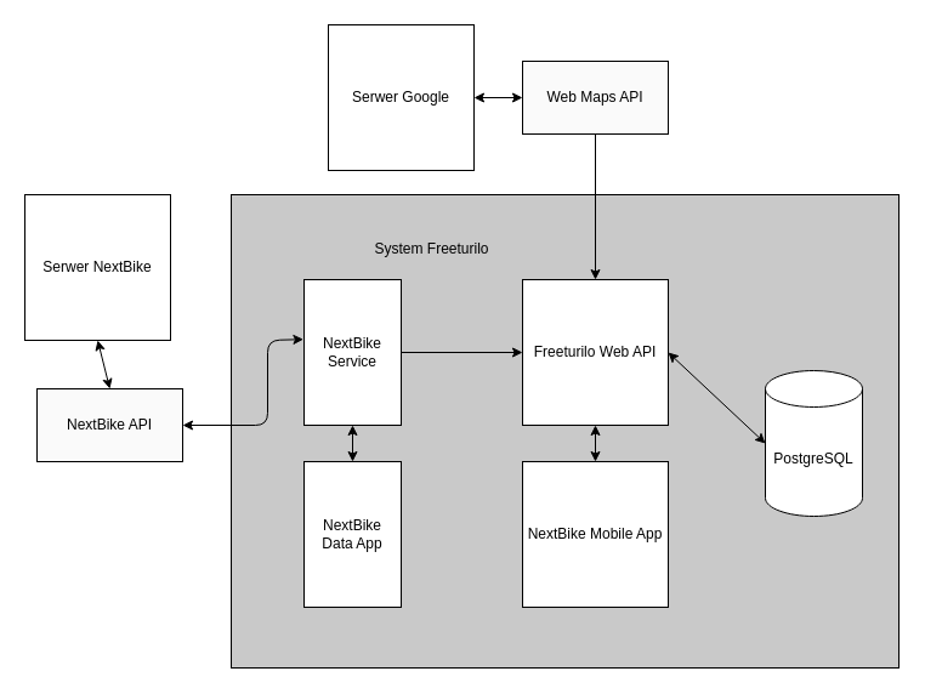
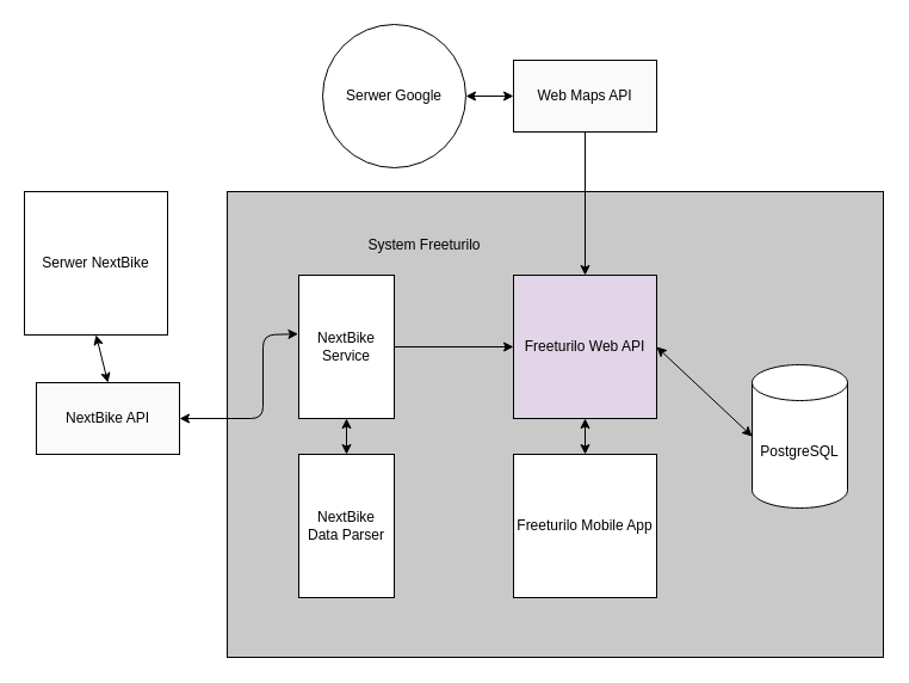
  <mxCell id="0" />
  <mxCell id="1" parent="0" />
  <mxCell id="2" value="" style="rounded=0;whiteSpace=wrap;html=1;fillColor=#C9C9C9;" parent="1" vertex="1"><mxGeometry x="190" y="160" width="550" height="390" as="geometry" /></mxCell>
  <mxCell id="3" value="Serwer NextBike" style="rounded=0;whiteSpace=wrap;html=1;" parent="1" vertex="1"><mxGeometry x="20" y="160" width="120" height="120" as="geometry" /></mxCell>
  <mxCell id="4" value="NextBike Service" style="rounded=0;whiteSpace=wrap;html=1;" parent="1" vertex="1"><mxGeometry x="250" y="230" width="80" height="120" as="geometry" /></mxCell>
- <mxCell id="5" value="NextBike &lt;br&gt;Data App" style="rounded=0;whiteSpace=wrap;html=1;" parent="1" vertex="1"><mxGeometry x="250" y="380" width="80" height="120" as="geometry" /></mxCell>
- <mxCell id="6" value="Freeturilo Web API" style="whiteSpace=wrap;html=1;" parent="1" vertex="1"><mxGeometry x="430" y="230" width="120" height="120" as="geometry" /></mxCell>
+ <mxCell id="5" value="NextBike &lt;br&gt;Data Parser" style="rounded=0;whiteSpace=wrap;html=1;" parent="1" vertex="1"><mxGeometry x="250" y="380" width="80" height="120" as="geometry" /></mxCell>
+ <mxCell id="6" value="Freeturilo Web API" style="whiteSpace=wrap;html=1;fillColor=#e1d5e7;" parent="1" vertex="1"><mxGeometry x="430" y="230" width="120" height="120" as="geometry" /></mxCell>
  <mxCell id="7" value="PostgreSQL" style="shape=cylinder3;whiteSpace=wrap;html=1;boundedLbl=1;backgroundOutline=1;size=15;" parent="1" vertex="1"><mxGeometry x="630" y="305" width="80" height="120" as="geometry" /></mxCell>
- <mxCell id="8" value="NextBike Mobile App" style="whiteSpace=wrap;html=1;" parent="1" vertex="1"><mxGeometry x="430" y="380" width="120" height="120" as="geometry" /></mxCell>
+ <mxCell id="8" value="Freeturilo Mobile App" style="whiteSpace=wrap;html=1;" parent="1" vertex="1"><mxGeometry x="430" y="380" width="120" height="120" as="geometry" /></mxCell>
  <mxCell id="9" value="" style="endArrow=classic;startArrow=classic;html=1;entryX=-0.007;entryY=0.41;entryDx=0;entryDy=0;exitX=1;exitY=0.5;exitDx=0;exitDy=0;entryPerimeter=0;" parent="1" source="15" target="4" edge="1"><mxGeometry width="50" height="50" relative="1" as="geometry"><mxPoint x="210" y="150" as="sourcePoint" /><mxPoint x="430" y="420" as="targetPoint" /><Array as="points"><mxPoint x="220" y="350" /><mxPoint x="220" y="280" /></Array></mxGeometry></mxCell>
  <mxCell id="10" value="" style="endArrow=classic;startArrow=classic;html=1;entryX=0.5;entryY=1;entryDx=0;entryDy=0;exitX=0.5;exitY=0;exitDx=0;exitDy=0;" parent="1" source="5" target="4" edge="1"><mxGeometry width="50" height="50" relative="1" as="geometry"><mxPoint x="380" y="510" as="sourcePoint" /><mxPoint x="430" y="460" as="targetPoint" /></mxGeometry></mxCell>
  <mxCell id="11" value="" style="endArrow=classic;html=1;exitX=1;exitY=0.5;exitDx=0;exitDy=0;entryX=0;entryY=0.5;entryDx=0;entryDy=0;" parent="1" source="4" target="6" edge="1"><mxGeometry width="50" height="50" relative="1" as="geometry"><mxPoint x="380" y="510" as="sourcePoint" /><mxPoint x="430" y="460" as="targetPoint" /></mxGeometry></mxCell>
  <mxCell id="12" value="" style="endArrow=classic;startArrow=classic;html=1;entryX=0;entryY=0.5;entryDx=0;entryDy=0;entryPerimeter=0;exitX=1;exitY=0.5;exitDx=0;exitDy=0;" parent="1" source="6" target="7" edge="1"><mxGeometry width="50" height="50" relative="1" as="geometry"><mxPoint x="380" y="510" as="sourcePoint" /><mxPoint x="430" y="460" as="targetPoint" /></mxGeometry></mxCell>
  <mxCell id="13" value="" style="endArrow=classic;startArrow=classic;html=1;entryX=0.5;entryY=1;entryDx=0;entryDy=0;exitX=0.5;exitY=0;exitDx=0;exitDy=0;" parent="1" source="8" target="6" edge="1"><mxGeometry width="50" height="50" relative="1" as="geometry"><mxPoint x="380" y="510" as="sourcePoint" /><mxPoint x="430" y="460" as="targetPoint" /></mxGeometry></mxCell>
  <mxCell id="14" value="System Freeturilo" style="text;html=1;align=center;verticalAlign=middle;resizable=0;points=[];autosize=1;strokeColor=none;fillColor=none;" parent="1" vertex="1"><mxGeometry x="300" y="195" width="110" height="20" as="geometry" /></mxCell>
  <mxCell id="15" value="NextBike API" style="rounded=0;whiteSpace=wrap;html=1;fillColor=#FAFAFA;" parent="1" vertex="1"><mxGeometry x="30" y="320" width="120" height="60" as="geometry" /></mxCell>
  <mxCell id="16" value="" style="endArrow=classic;startArrow=classic;html=1;rounded=0;exitX=0.5;exitY=0;exitDx=0;exitDy=0;entryX=0.5;entryY=1;entryDx=0;entryDy=0;" parent="1" source="15" target="3" edge="1"><mxGeometry width="50" height="50" relative="1" as="geometry"><mxPoint x="370" y="360" as="sourcePoint" /><mxPoint x="420" y="310" as="targetPoint" /></mxGeometry></mxCell>
- <mxCell id="17" value="Serwer Google" style="rounded=0;whiteSpace=wrap;html=1;" vertex="1" parent="1"><mxGeometry x="270" y="20" width="120" height="120" as="geometry" /></mxCell>
+ <mxCell id="17" value="Serwer Google" style="ellipse;whiteSpace=wrap;html=1;" vertex="1" parent="1"><mxGeometry x="270" y="20" width="120" height="120" as="geometry" /></mxCell>
  <mxCell id="18" value="Web Maps API" style="rounded=0;whiteSpace=wrap;html=1;fillColor=#FAFAFA;" vertex="1" parent="1"><mxGeometry x="430" y="50" width="120" height="60" as="geometry" /></mxCell>
  <mxCell id="19" value="" style="endArrow=classic;startArrow=classic;html=1;rounded=0;exitX=0;exitY=0.5;exitDx=0;exitDy=0;entryX=1;entryY=0.5;entryDx=0;entryDy=0;" edge="1" parent="1" source="18" target="17"><mxGeometry width="50" height="50" relative="1" as="geometry"><mxPoint x="560" y="220" as="sourcePoint" /><mxPoint x="610" y="170" as="targetPoint" /></mxGeometry></mxCell>
  <mxCell id="20" value="" style="endArrow=classic;html=1;rounded=0;exitX=0.5;exitY=1;exitDx=0;exitDy=0;entryX=0.5;entryY=0;entryDx=0;entryDy=0;" edge="1" parent="1" source="18" target="6"><mxGeometry width="50" height="50" relative="1" as="geometry"><mxPoint x="230" y="190" as="sourcePoint" /><mxPoint x="280" y="140" as="targetPoint" /></mxGeometry></mxCell>
